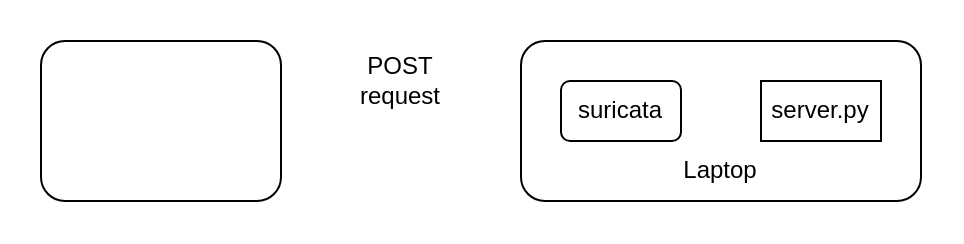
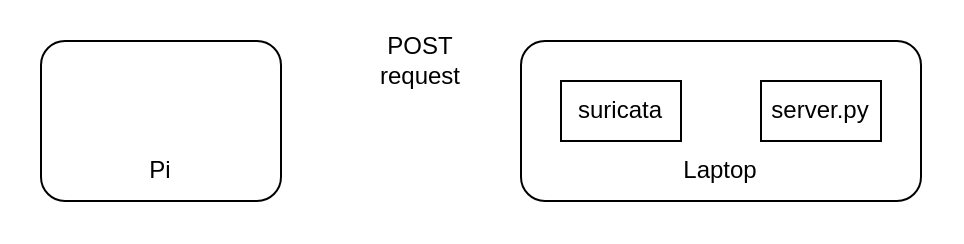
  <mxCell id="0" />
  <mxCell id="1" parent="0" />
  <mxCell id="2" value="" style="rounded=1;whiteSpace=wrap;html=1;" vertex="1" parent="1"><mxGeometry x="20" y="20" width="120" height="80" as="geometry" /></mxCell>
+ <mxCell id="3" value="Pi" style="text;html=1;strokeColor=none;fillColor=none;align=center;verticalAlign=middle;whiteSpace=wrap;rounded=0;" vertex="1" parent="1"><mxGeometry x="50" y="70" width="60" height="30" as="geometry" /></mxCell>
  <mxCell id="4" value="" style="rounded=1;whiteSpace=wrap;html=1;" vertex="1" parent="1"><mxGeometry x="260" y="20" width="200" height="80" as="geometry" /></mxCell>
  <mxCell id="5" value="Laptop" style="text;html=1;strokeColor=none;fillColor=none;align=center;verticalAlign=middle;whiteSpace=wrap;rounded=0;" vertex="1" parent="1"><mxGeometry x="330" y="70" width="60" height="30" as="geometry" /></mxCell>
- <mxCell id="6" value="suricata" style="whiteSpace=wrap;html=1;rounded=1;" vertex="1" parent="1"><mxGeometry x="280" y="40" width="60" height="30" as="geometry" /></mxCell>
+ <mxCell id="6" value="suricata" style="rounded=0;whiteSpace=wrap;html=1;" vertex="1" parent="1"><mxGeometry x="280" y="40" width="60" height="30" as="geometry" /></mxCell>
  <mxCell id="7" value="server.py" style="rounded=0;whiteSpace=wrap;html=1;" vertex="1" parent="1"><mxGeometry x="380" y="40" width="60" height="30" as="geometry" /></mxCell>
- <mxCell id="8" value="POST request" style="text;html=1;strokeColor=none;fillColor=none;align=center;verticalAlign=middle;whiteSpace=wrap;rounded=0;" vertex="1" parent="1"><mxGeometry x="170" y="25" width="60" height="30" as="geometry" /></mxCell>
+ <mxCell id="8" value="POST request" style="text;html=1;strokeColor=none;fillColor=none;align=center;verticalAlign=middle;whiteSpace=wrap;rounded=0;" vertex="1" parent="1"><mxGeometry x="180" y="15" width="60" height="30" as="geometry" /></mxCell>
